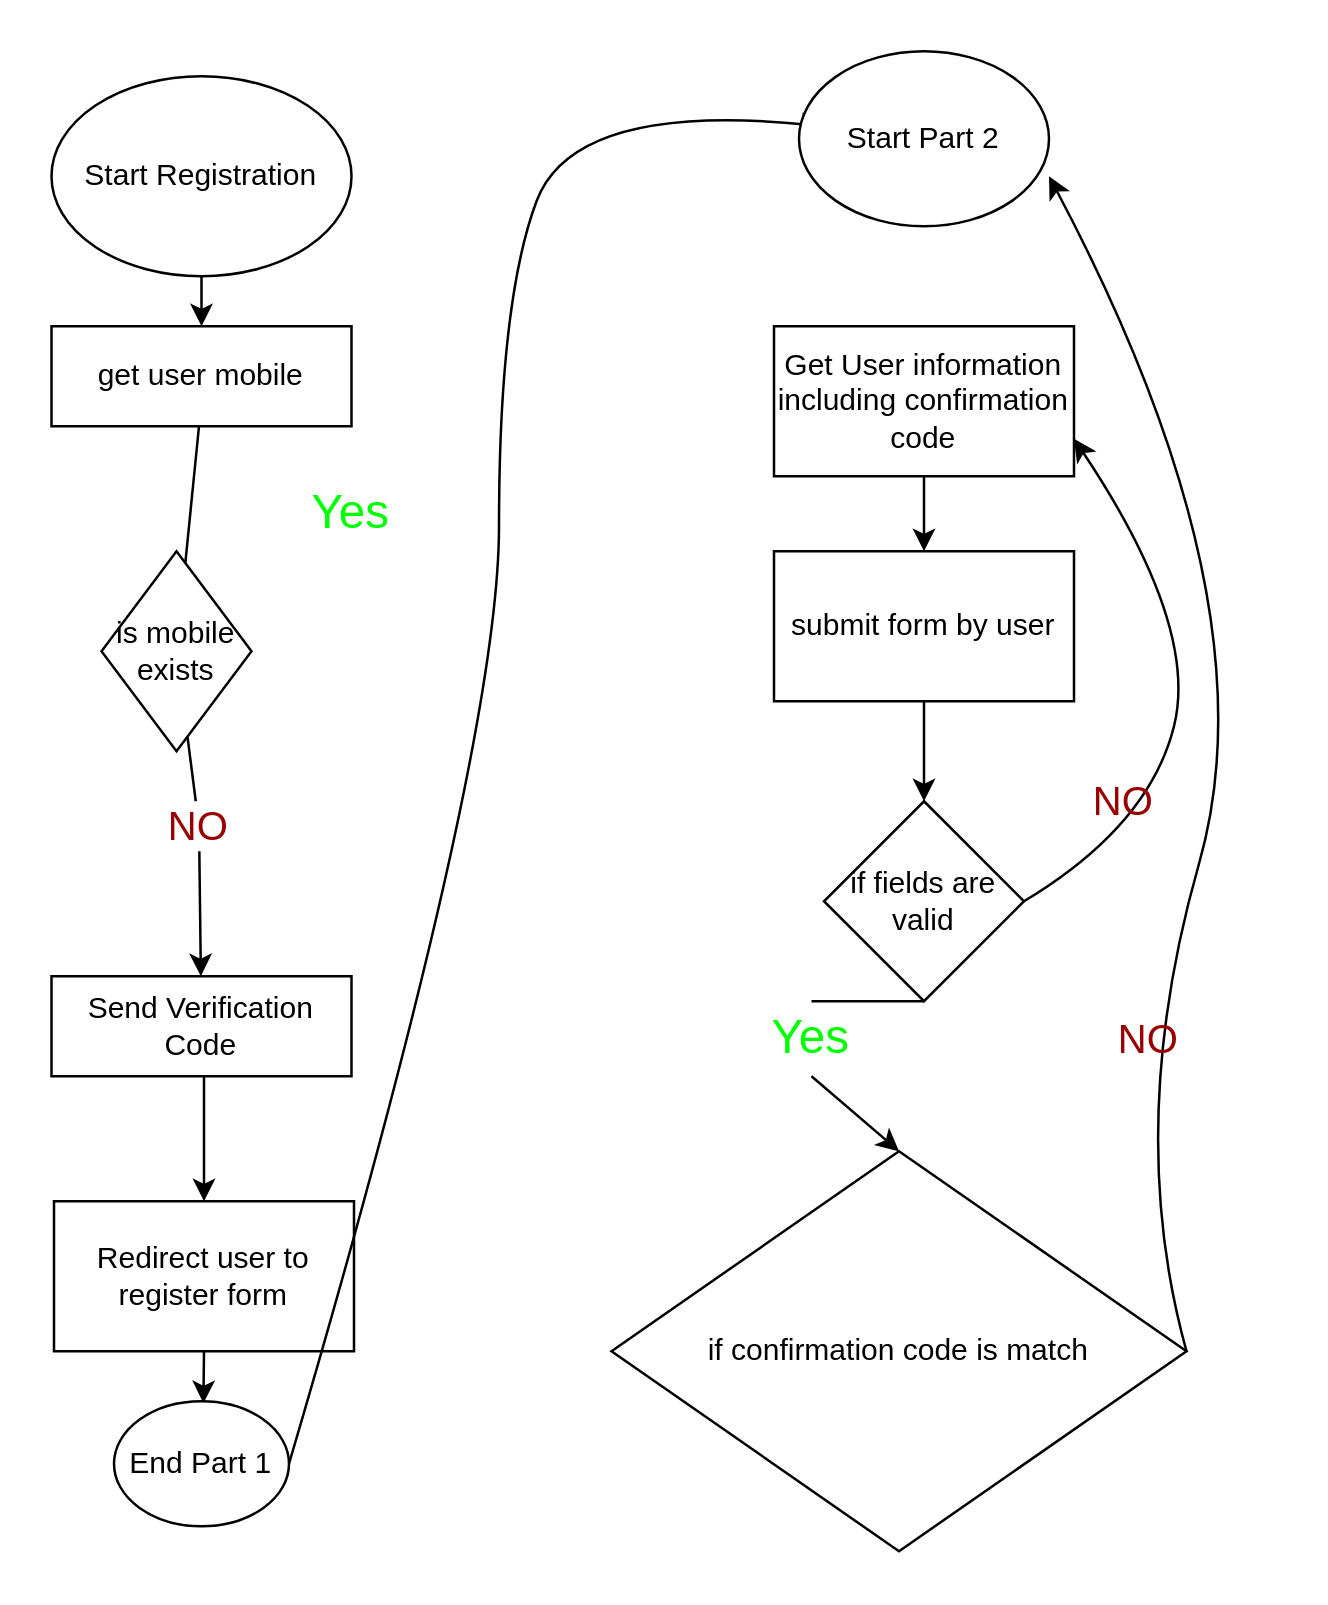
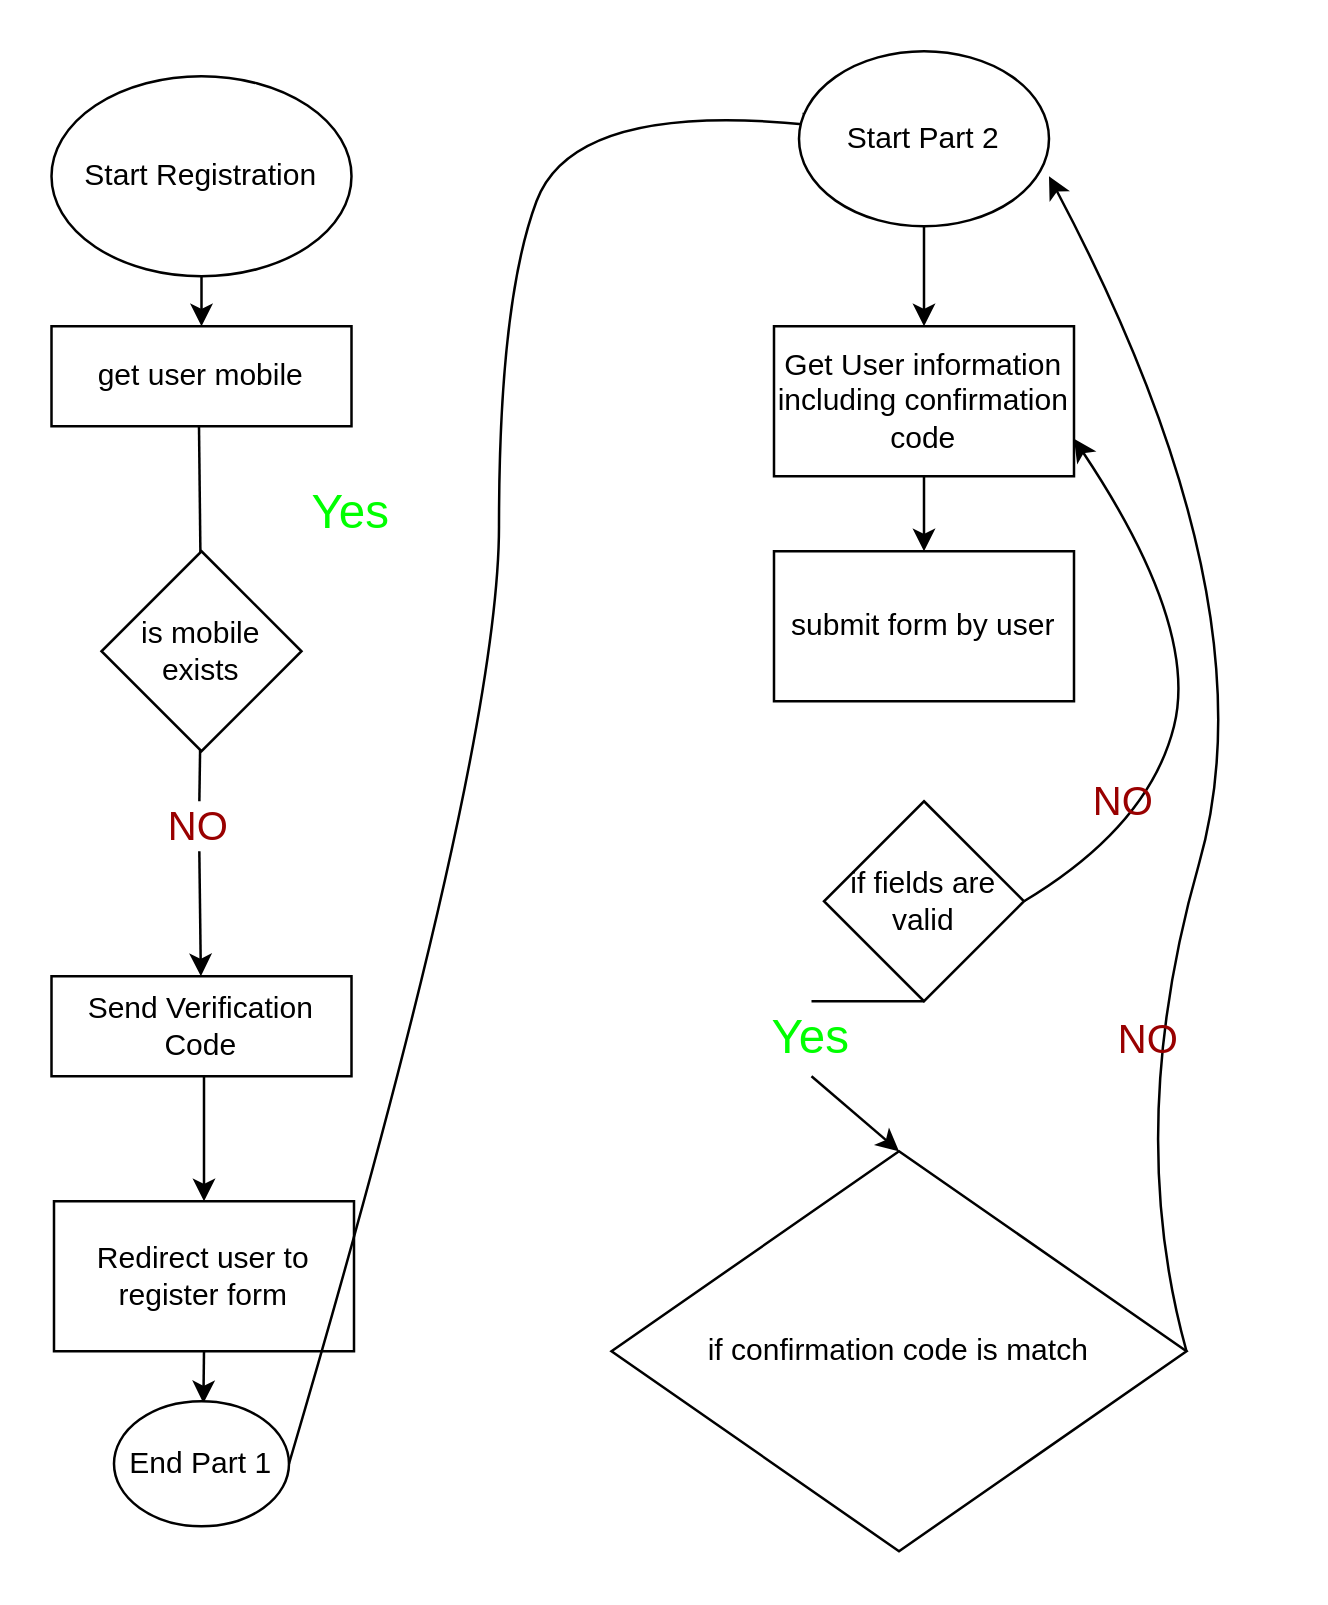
  <mxCell id="0" />
  <mxCell id="1" parent="0" />
  <mxCell id="2" value="Start Registration" style="ellipse;whiteSpace=wrap;html=1;" vertex="1" parent="1"><mxGeometry x="20" y="30" width="120" height="80" as="geometry" /></mxCell>
  <mxCell id="3" value="" style="endArrow=classic;html=1;" edge="1" parent="1" target="4"><mxGeometry width="50" height="50" relative="1" as="geometry"><mxPoint x="80" y="110" as="sourcePoint" /><mxPoint x="80" y="160" as="targetPoint" /></mxGeometry></mxCell>
  <mxCell id="4" value="&lt;div&gt;get user mobile&lt;/div&gt;" style="rounded=0;whiteSpace=wrap;html=1;" vertex="1" parent="1"><mxGeometry x="20" y="130" width="120" height="40" as="geometry" /></mxCell>
  <mxCell id="5" value="" style="endArrow=classic;html=1;startArrow=none;" edge="1" parent="1" source="19" target="6"><mxGeometry width="50" height="50" relative="1" as="geometry"><mxPoint x="79" y="170" as="sourcePoint" /><mxPoint x="79" y="240" as="targetPoint" /></mxGeometry></mxCell>
  <mxCell id="6" value="Send Verification Code" style="rounded=0;whiteSpace=wrap;html=1;" vertex="1" parent="1"><mxGeometry x="20" y="390" width="120" height="40" as="geometry" /></mxCell>
  <mxCell id="7" value="" style="endArrow=classic;html=1;" edge="1" parent="1"><mxGeometry width="50" height="50" relative="1" as="geometry"><mxPoint x="81" y="430" as="sourcePoint" /><mxPoint x="81" y="480" as="targetPoint" /></mxGeometry></mxCell>
  <mxCell id="8" value="Redirect user to register form" style="rounded=0;whiteSpace=wrap;html=1;" vertex="1" parent="1"><mxGeometry x="21" y="480" width="120" height="60" as="geometry" /></mxCell>
  <mxCell id="9" value="" style="endArrow=classic;html=1;exitX=0.5;exitY=1;exitDx=0;exitDy=0;" edge="1" parent="1" source="8"><mxGeometry width="50" height="50" relative="1" as="geometry"><mxPoint x="80" y="550" as="sourcePoint" /><mxPoint x="80.756" y="560.773" as="targetPoint" /></mxGeometry></mxCell>
  <mxCell id="10" value="&lt;div&gt;End Part 1&lt;/div&gt;" style="ellipse;whiteSpace=wrap;html=1;" vertex="1" parent="1"><mxGeometry x="45" y="560" width="70" height="50" as="geometry" /></mxCell>
  <mxCell id="11" value="" style="curved=1;endArrow=classic;html=1;exitX=1;exitY=0.5;exitDx=0;exitDy=0;" edge="1" parent="1" source="10"><mxGeometry width="50" height="50" relative="1" as="geometry"><mxPoint x="139" y="410" as="sourcePoint" /><mxPoint x="329" y="50" as="targetPoint" /><Array as="points"><mxPoint x="199" y="300" /><mxPoint x="199" y="120" /><mxPoint x="229" y="40" /></Array></mxGeometry></mxCell>
  <mxCell id="12" value="Start Part 2" style="ellipse;whiteSpace=wrap;html=1;" vertex="1" parent="1"><mxGeometry x="319" y="20" width="100" height="70" as="geometry" /></mxCell>
  <mxCell id="13" value="Get User information including confirmation code" style="rounded=0;whiteSpace=wrap;html=1;" vertex="1" parent="1"><mxGeometry x="309" y="130" width="120" height="60" as="geometry" /></mxCell>
+ <mxCell id="14" value="" style="endArrow=classic;html=1;" edge="1" parent="1" source="12" target="13"><mxGeometry width="50" height="50" relative="1" as="geometry"><mxPoint x="389" y="440" as="sourcePoint" /><mxPoint x="439" y="390" as="targetPoint" /></mxGeometry></mxCell>
  <mxCell id="15" value="submit form by user" style="rounded=0;whiteSpace=wrap;html=1;" vertex="1" parent="1"><mxGeometry x="309" y="220" width="120" height="60" as="geometry" /></mxCell>
  <mxCell id="16" value="" style="endArrow=classic;html=1;exitX=0.5;exitY=1;exitDx=0;exitDy=0;" edge="1" parent="1" source="13" target="15"><mxGeometry width="50" height="50" relative="1" as="geometry"><mxPoint x="389" y="440" as="sourcePoint" /><mxPoint x="439" y="390" as="targetPoint" /></mxGeometry></mxCell>
- <mxCell id="17" value="is mobile exists" style="rhombus;whiteSpace=wrap;html=1;" vertex="1" parent="1"><mxGeometry x="40" y="220" width="60" height="80" as="geometry" /></mxCell>
+ <mxCell id="17" value="is mobile exists" style="rhombus;whiteSpace=wrap;html=1;" vertex="1" parent="1"><mxGeometry x="40" y="220" width="80" height="80" as="geometry" /></mxCell>
  <mxCell id="18" value="" style="endArrow=none;html=1;" edge="1" parent="1" target="17"><mxGeometry width="50" height="50" relative="1" as="geometry"><mxPoint x="79" y="170" as="sourcePoint" /><mxPoint x="79.917" y="390" as="targetPoint" /></mxGeometry></mxCell>
  <mxCell id="19" value="&lt;font style=&quot;font-size: 16px&quot; color=&quot;#990000&quot;&gt;NO&lt;/font&gt;" style="text;html=1;strokeColor=none;fillColor=none;align=center;verticalAlign=middle;whiteSpace=wrap;rounded=0;" vertex="1" parent="1"><mxGeometry x="59" y="320" width="40" height="20" as="geometry" /></mxCell>
  <mxCell id="20" value="" style="endArrow=none;html=1;startArrow=none;" edge="1" parent="1" source="17" target="19"><mxGeometry width="50" height="50" relative="1" as="geometry"><mxPoint x="80" y="300" as="sourcePoint" /><mxPoint x="80" y="390" as="targetPoint" /></mxGeometry></mxCell>
  <mxCell id="21" value="&lt;p style=&quot;line-height: 190% ; font-size: 19px&quot;&gt;&lt;font style=&quot;font-size: 19px&quot; color=&quot;#00FF00&quot;&gt;Yes&lt;/font&gt;&lt;/p&gt;" style="text;html=1;strokeColor=none;fillColor=none;align=center;verticalAlign=middle;whiteSpace=wrap;rounded=0;" vertex="1" parent="1"><mxGeometry x="115" y="190" width="50" height="30" as="geometry" /></mxCell>
  <mxCell id="22" value="if fields are valid" style="rhombus;whiteSpace=wrap;html=1;" vertex="1" parent="1"><mxGeometry x="329" y="320" width="80" height="80" as="geometry" /></mxCell>
- <mxCell id="23" value="" style="endArrow=classic;html=1;exitX=0.5;exitY=1;exitDx=0;exitDy=0;entryX=0.5;entryY=0;entryDx=0;entryDy=0;" edge="1" parent="1" source="15" target="22"><mxGeometry width="50" height="50" relative="1" as="geometry"><mxPoint x="389" y="380" as="sourcePoint" /><mxPoint x="439" y="330" as="targetPoint" /></mxGeometry></mxCell>
  <mxCell id="24" value="" style="curved=1;endArrow=classic;html=1;exitX=1;exitY=0.5;exitDx=0;exitDy=0;entryX=1;entryY=0.75;entryDx=0;entryDy=0;" edge="1" parent="1" source="22" target="13"><mxGeometry width="50" height="50" relative="1" as="geometry"><mxPoint x="389" y="380" as="sourcePoint" /><mxPoint x="489" y="220" as="targetPoint" /><Array as="points"><mxPoint x="459" y="330" /><mxPoint x="479" y="250" /></Array></mxGeometry></mxCell>
  <mxCell id="25" value="if confirmation code is match" style="rhombus;whiteSpace=wrap;html=1;" vertex="1" parent="1"><mxGeometry x="244" y="460" width="230" height="160" as="geometry" /></mxCell>
  <mxCell id="26" value="" style="endArrow=classic;html=1;entryX=0.5;entryY=0;entryDx=0;entryDy=0;exitX=0.5;exitY=1;exitDx=0;exitDy=0;startArrow=none;" edge="1" parent="1" source="28" target="25"><mxGeometry width="50" height="50" relative="1" as="geometry"><mxPoint x="389" y="380" as="sourcePoint" /><mxPoint x="439" y="330" as="targetPoint" /></mxGeometry></mxCell>
  <mxCell id="27" value="&lt;font style=&quot;font-size: 16px&quot; color=&quot;#990000&quot;&gt;NO&lt;/font&gt;" style="text;html=1;strokeColor=none;fillColor=none;align=center;verticalAlign=middle;whiteSpace=wrap;rounded=0;" vertex="1" parent="1"><mxGeometry x="429" y="310" width="40" height="20" as="geometry" /></mxCell>
  <mxCell id="28" value="&lt;p style=&quot;line-height: 190% ; font-size: 19px&quot;&gt;&lt;font style=&quot;font-size: 19px&quot; color=&quot;#00FF00&quot;&gt;Yes&lt;/font&gt;&lt;/p&gt;" style="text;html=1;strokeColor=none;fillColor=none;align=center;verticalAlign=middle;whiteSpace=wrap;rounded=0;" vertex="1" parent="1"><mxGeometry x="299" y="400" width="50" height="30" as="geometry" /></mxCell>
  <mxCell id="29" value="" style="endArrow=none;html=1;entryX=0.5;entryY=0;entryDx=0;entryDy=0;exitX=0.5;exitY=1;exitDx=0;exitDy=0;" edge="1" parent="1" source="22" target="28"><mxGeometry width="50" height="50" relative="1" as="geometry"><mxPoint x="369" y="400" as="sourcePoint" /><mxPoint x="333" y="440" as="targetPoint" /></mxGeometry></mxCell>
  <mxCell id="30" value="" style="curved=1;endArrow=classic;html=1;exitX=1;exitY=0.5;exitDx=0;exitDy=0;entryX=1;entryY=0.714;entryDx=0;entryDy=0;entryPerimeter=0;" edge="1" parent="1" source="25" target="12"><mxGeometry width="50" height="50" relative="1" as="geometry"><mxPoint x="409" y="530" as="sourcePoint" /><mxPoint x="469" y="490" as="targetPoint" /><Array as="points"><mxPoint x="449" y="450" /><mxPoint x="509" y="240" /></Array></mxGeometry></mxCell>
  <mxCell id="31" value="&lt;font style=&quot;font-size: 16px&quot; color=&quot;#990000&quot;&gt;NO&lt;/font&gt;" style="text;html=1;strokeColor=none;fillColor=none;align=center;verticalAlign=middle;whiteSpace=wrap;rounded=0;" vertex="1" parent="1"><mxGeometry x="439" y="405" width="40" height="20" as="geometry" /></mxCell>
